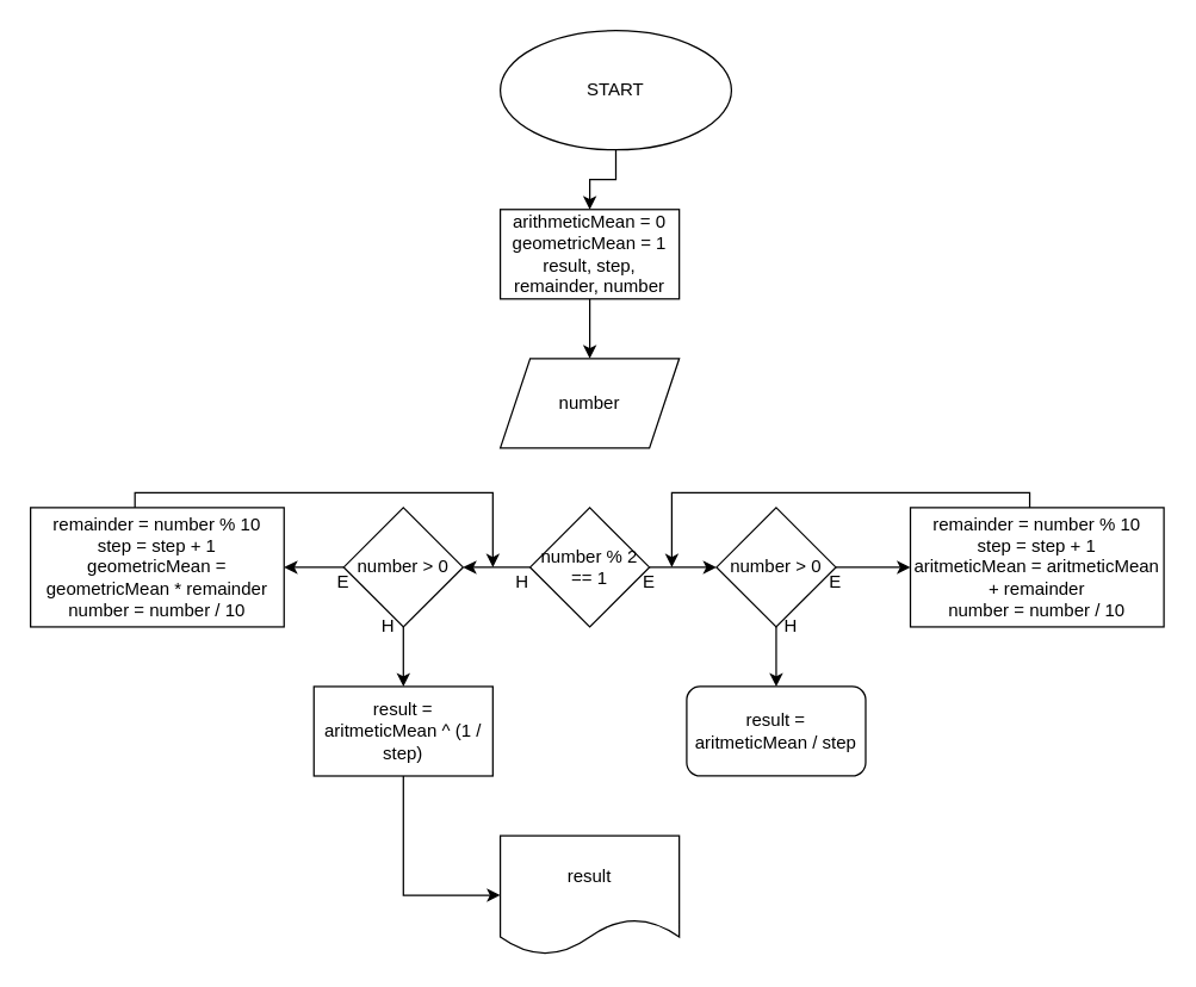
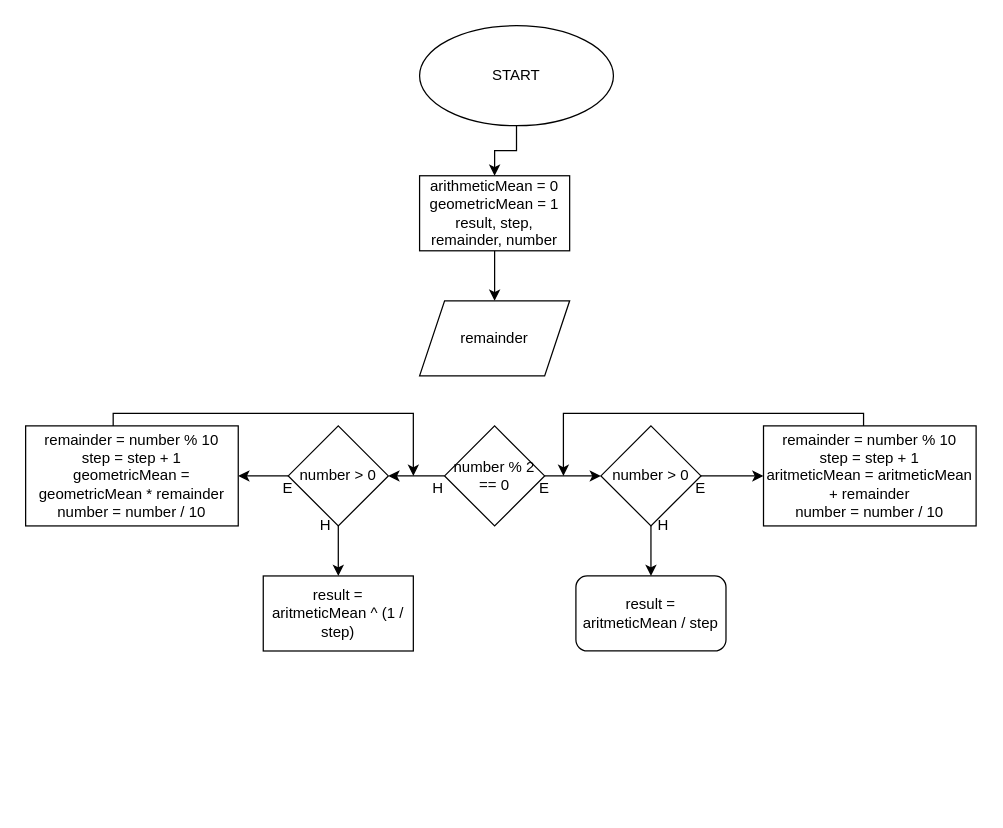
  <mxCell id="0" />
  <mxCell id="1" parent="0" />
  <mxCell id="2" style="edgeStyle=orthogonalEdgeStyle;rounded=0;orthogonalLoop=1;jettySize=auto;html=1;entryX=0.5;entryY=0;entryDx=0;entryDy=0;" parent="1" source="3" target="5" edge="1"><mxGeometry relative="1" as="geometry" /></mxCell>
  <mxCell id="3" value="START" style="ellipse;whiteSpace=wrap;html=1;" parent="1" vertex="1"><mxGeometry x="335" y="20" width="155" height="80" as="geometry" /></mxCell>
  <mxCell id="4" style="edgeStyle=orthogonalEdgeStyle;rounded=0;orthogonalLoop=1;jettySize=auto;html=1;entryX=0.5;entryY=0;entryDx=0;entryDy=0;" parent="1" source="5" target="6" edge="1"><mxGeometry relative="1" as="geometry" /></mxCell>
  <mxCell id="5" value="arithmeticMean = 0&lt;br&gt;geometricMean = 1&lt;br&gt;result, step, remainder, number" style="rounded=0;whiteSpace=wrap;html=1;gradientColor=#ffffff;" parent="1" vertex="1"><mxGeometry x="335" y="140" width="120" height="60" as="geometry" /></mxCell>
- <mxCell id="6" value="number" style="shape=parallelogram;perimeter=parallelogramPerimeter;whiteSpace=wrap;html=1;fixedSize=1;gradientColor=#ffffff;" parent="1" vertex="1"><mxGeometry x="335" y="240" width="120" height="60" as="geometry" /></mxCell>
+ <mxCell id="6" value="remainder" style="shape=parallelogram;perimeter=parallelogramPerimeter;whiteSpace=wrap;html=1;fixedSize=1;gradientColor=#ffffff;" parent="1" vertex="1"><mxGeometry x="335" y="240" width="120" height="60" as="geometry" /></mxCell>
  <mxCell id="7" style="edgeStyle=orthogonalEdgeStyle;rounded=0;orthogonalLoop=1;jettySize=auto;html=1;entryX=0;entryY=0.5;entryDx=0;entryDy=0;" parent="1" source="9" target="12" edge="1"><mxGeometry relative="1" as="geometry" /></mxCell>
  <mxCell id="8" style="edgeStyle=orthogonalEdgeStyle;rounded=0;orthogonalLoop=1;jettySize=auto;html=1;entryX=1;entryY=0.5;entryDx=0;entryDy=0;" parent="1" source="9" target="17" edge="1"><mxGeometry relative="1" as="geometry" /></mxCell>
- <mxCell id="9" value="number % 2 == 1" style="rhombus;whiteSpace=wrap;html=1;gradientColor=#ffffff;" parent="1" vertex="1"><mxGeometry x="355" y="340" width="80" height="80" as="geometry" /></mxCell>
+ <mxCell id="9" value="number % 2 == 0" style="rhombus;whiteSpace=wrap;html=1;gradientColor=#ffffff;" parent="1" vertex="1"><mxGeometry x="355" y="340" width="80" height="80" as="geometry" /></mxCell>
  <mxCell id="10" style="edgeStyle=orthogonalEdgeStyle;rounded=0;orthogonalLoop=1;jettySize=auto;html=1;entryX=0;entryY=0.5;entryDx=0;entryDy=0;" parent="1" source="12" target="14" edge="1"><mxGeometry relative="1" as="geometry" /></mxCell>
  <mxCell id="11" style="edgeStyle=orthogonalEdgeStyle;rounded=0;orthogonalLoop=1;jettySize=auto;html=1;" edge="1" parent="1" source="12" target="23"><mxGeometry relative="1" as="geometry" /></mxCell>
  <mxCell id="12" value="number &amp;gt; 0" style="rhombus;whiteSpace=wrap;html=1;gradientColor=#ffffff;" parent="1" vertex="1"><mxGeometry x="480" y="340" width="80" height="80" as="geometry" /></mxCell>
  <mxCell id="13" style="edgeStyle=orthogonalEdgeStyle;rounded=0;orthogonalLoop=1;jettySize=auto;html=1;" parent="1" source="14" edge="1"><mxGeometry relative="1" as="geometry"><mxPoint x="450" y="380" as="targetPoint" /><Array as="points"><mxPoint x="690" y="330" /><mxPoint x="450" y="330" /></Array></mxGeometry></mxCell>
  <mxCell id="14" value="remainder = number % 10&lt;br&gt;step = step + 1&lt;br&gt;aritmeticMean = aritmeticMean + remainder&lt;br&gt;number = number / 10" style="rounded=0;whiteSpace=wrap;html=1;gradientColor=#ffffff;" parent="1" vertex="1"><mxGeometry x="610" y="340" width="170" height="80" as="geometry" /></mxCell>
  <mxCell id="15" style="edgeStyle=orthogonalEdgeStyle;rounded=0;orthogonalLoop=1;jettySize=auto;html=1;entryX=1;entryY=0.5;entryDx=0;entryDy=0;" parent="1" source="17" target="19" edge="1"><mxGeometry relative="1" as="geometry" /></mxCell>
  <mxCell id="16" style="edgeStyle=orthogonalEdgeStyle;rounded=0;orthogonalLoop=1;jettySize=auto;html=1;entryX=0.5;entryY=0;entryDx=0;entryDy=0;" edge="1" parent="1" source="17" target="25"><mxGeometry relative="1" as="geometry" /></mxCell>
  <mxCell id="17" value="number &amp;gt; 0" style="rhombus;whiteSpace=wrap;html=1;gradientColor=#ffffff;" parent="1" vertex="1"><mxGeometry x="230" y="340" width="80" height="80" as="geometry" /></mxCell>
  <mxCell id="18" style="edgeStyle=orthogonalEdgeStyle;rounded=0;orthogonalLoop=1;jettySize=auto;html=1;" parent="1" source="19" edge="1"><mxGeometry relative="1" as="geometry"><mxPoint x="330" y="380" as="targetPoint" /><Array as="points"><mxPoint x="90" y="330" /><mxPoint x="330" y="330" /></Array></mxGeometry></mxCell>
  <mxCell id="19" value="remainder = number % 10&lt;br&gt;step = step + 1&lt;br&gt;geometricMean = geometricMean * remainder&lt;br&gt;number = number / 10" style="rounded=0;whiteSpace=wrap;html=1;gradientColor=#ffffff;" parent="1" vertex="1"><mxGeometry x="20" y="340" width="170" height="80" as="geometry" /></mxCell>
  <mxCell id="20" value="E" style="text;html=1;strokeColor=none;fillColor=none;align=center;verticalAlign=middle;whiteSpace=wrap;rounded=0;" parent="1" vertex="1"><mxGeometry x="415" y="380" width="40" height="20" as="geometry" /></mxCell>
  <mxCell id="21" value="E" style="text;html=1;strokeColor=none;fillColor=none;align=center;verticalAlign=middle;whiteSpace=wrap;rounded=0;" parent="1" vertex="1"><mxGeometry x="540" y="380" width="40" height="20" as="geometry" /></mxCell>
  <mxCell id="22" value="H" style="text;html=1;strokeColor=none;fillColor=none;align=center;verticalAlign=middle;whiteSpace=wrap;rounded=0;" parent="1" vertex="1"><mxGeometry x="330" y="380" width="40" height="20" as="geometry" /></mxCell>
  <mxCell id="23" value="result = aritmeticMean / step" style="whiteSpace=wrap;html=1;gradientColor=#ffffff;rounded=1;" parent="1" vertex="1"><mxGeometry x="460" y="460" width="120" height="60" as="geometry" /></mxCell>
- <mxCell id="24" style="edgeStyle=orthogonalEdgeStyle;rounded=0;orthogonalLoop=1;jettySize=auto;html=1;entryX=0;entryY=0.5;entryDx=0;entryDy=0;" edge="1" parent="1" source="25" target="26"><mxGeometry relative="1" as="geometry"><Array as="points"><mxPoint x="270" y="600" /></Array></mxGeometry></mxCell>
  <mxCell id="25" value="result = aritmeticMean ^ (1 / step)" style="rounded=0;whiteSpace=wrap;html=1;gradientColor=#ffffff;" parent="1" vertex="1"><mxGeometry x="210" y="460" width="120" height="60" as="geometry" /></mxCell>
- <mxCell id="26" value="result" style="shape=document;whiteSpace=wrap;html=1;boundedLbl=1;" vertex="1" parent="1"><mxGeometry x="335" y="560" width="120" height="80" as="geometry" /></mxCell>
  <mxCell id="27" value="E" style="text;html=1;strokeColor=none;fillColor=none;align=center;verticalAlign=middle;whiteSpace=wrap;rounded=0;" vertex="1" parent="1"><mxGeometry x="210" y="380" width="40" height="20" as="geometry" /></mxCell>
  <mxCell id="28" value="H" style="text;html=1;strokeColor=none;fillColor=none;align=center;verticalAlign=middle;whiteSpace=wrap;rounded=0;" vertex="1" parent="1"><mxGeometry x="240" y="410" width="40" height="20" as="geometry" /></mxCell>
  <mxCell id="29" value="H" style="text;html=1;strokeColor=none;fillColor=none;align=center;verticalAlign=middle;whiteSpace=wrap;rounded=0;" vertex="1" parent="1"><mxGeometry x="510" y="410" width="40" height="20" as="geometry" /></mxCell>
